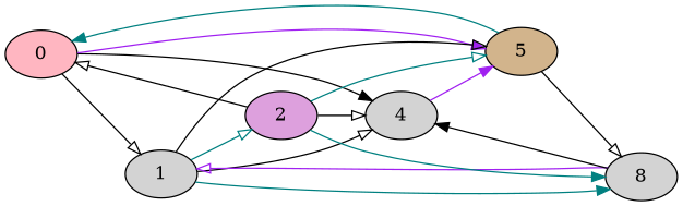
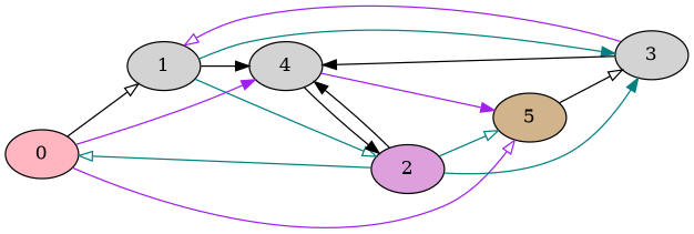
  digraph {
    rankdir=LR
    node [fillcolor=lightgrey style=filled]
    edge [arrowhead=normal color=black]
    0 [fillcolor=lightpink]
    1
    4
    5 [fillcolor=tan]
-   3 [label=8]
+   3
    2 [fillcolor=plum]
    0 -> 1 [arrowhead=onormal]
-   0 -> 4
-   0 -> 5 [color=purple]
-   1 -> 4 [arrowhead=onormal]
-   1 -> 5 [arrowhead=onormal]
+   0 -> 4 [color=purple]
+   0 -> 5 [arrowhead=onormal color=purple]
+   1 -> 4
    1 -> 3 [color=teal]
    1 -> 2 [arrowhead=onormal color=teal]
    4 -> 5 [color=purple]
-   5 -> 0 [color=teal]
+   4 -> 2
    5 -> 3 [arrowhead=onormal]
    3 -> 1 [arrowhead=onormal color=purple]
    3 -> 4
-   2 -> 0 [arrowhead=onormal]
-   2 -> 4 [arrowhead=onormal]
+   2 -> 0 [arrowhead=onormal color=teal]
+   2 -> 4
    2 -> 5 [arrowhead=onormal color=teal]
    2 -> 3 [color=teal]
  }
